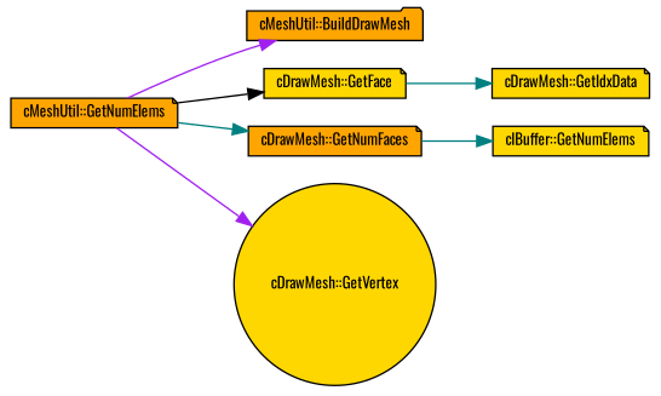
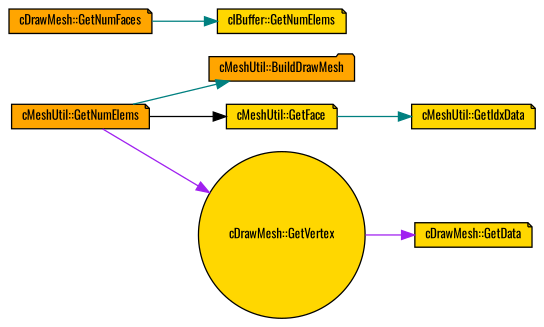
  digraph {
    fontname=Oswald
    rankdir=LR
    node [color=black fillcolor=gold fontname=Oswald fontsize=10 shape=note style=filled]
    edge [color=purple fontname=Oswald fontsize=10 labelfontname=Helvetica labelfontsize=10 style=solid]
    n1 [fillcolor=orange fontcolor=black height=0.2 label="cMeshUtil::GetNumElems" width=0.4]
    n2 [fillcolor=orange height=0.2 label="cMeshUtil::BuildDrawMesh" shape=folder width=0.4]
-   n3 [height=0.2 label="cDrawMesh::GetFace" width=0.4]
+   n3 [height=0.2 label="cMeshUtil::GetFace" width=0.4]
    n4 [fillcolor=orange height=0.2 label="cDrawMesh::GetNumFaces" width=0.4]
    n5 [height=0.2 label="cDrawMesh::GetVertex" shape=circle width=0.4]
-   n6 [height=0.2 label="cDrawMesh::GetIdxData" width=0.4]
+   n6 [height=0.2 label="cMeshUtil::GetIdxData" width=0.4]
    n7 [height=0.2 label="cIBuffer::GetNumElems" width=0.4]
-   n1 -> n2
+   n8 [height=0.2 label="cDrawMesh::GetData" width=0.4]
+   n1 -> n2 [color=teal]
    n1 -> n3 [color=black]
-   n1 -> n4 [color=teal]
    n1 -> n5
    n3 -> n6 [color=teal]
    n4 -> n7 [color=teal]
+   n5 -> n8
  }
